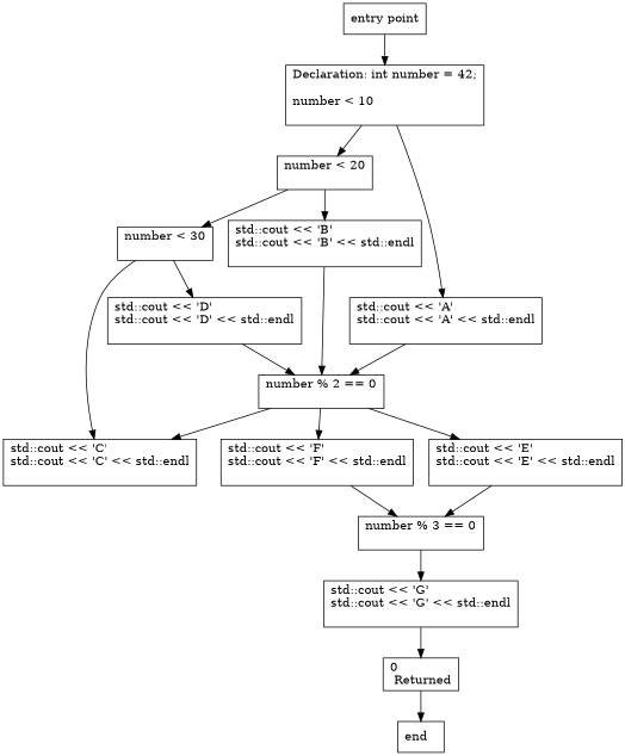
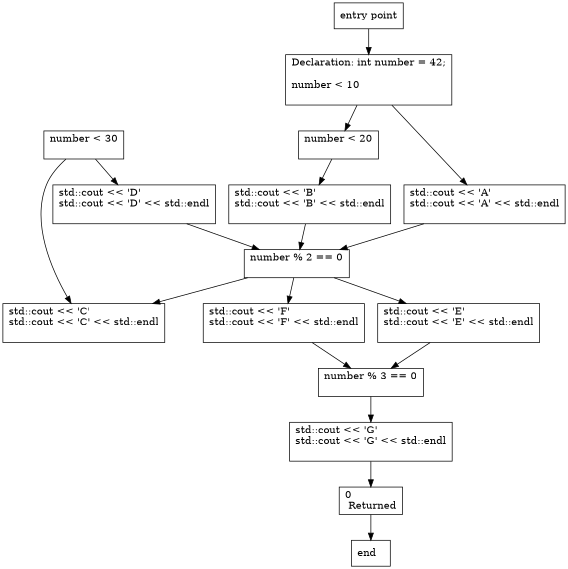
  digraph {
    node [shape=rectangle]
    n1 [label="end\l"]
    n2 [label="0\l Returned\l"]
    n3 [label="std::cout << 'G'\lstd::cout << 'G' << std::endl\l\l"]
    n4 [label="number % 3 == 0\l\l"]
    n5 [label="std::cout << 'F'\lstd::cout << 'F' << std::endl\l\l"]
    n6 [label="std::cout << 'E'\lstd::cout << 'E' << std::endl\l\l"]
    n7 [label="number % 2 == 0\l\l"]
    n8 [label="std::cout << 'C'\lstd::cout << 'C' << std::endl\l\l"]
    n9 [label="std::cout << 'D'\lstd::cout << 'D' << std::endl\l\l"]
    n10 [label="number < 30\l\l"]
    n11 [label="std::cout << 'B'\lstd::cout << 'B' << std::endl\l\l"]
    n12 [label="number < 20\l\l"]
    n13 [label="std::cout << 'A'\lstd::cout << 'A' << std::endl\l\l"]
    n14 [label="Declaration: int number = 42;\n\lnumber < 10\l\l"]
    n15 [label="entry point\l"]
    n2 -> n1
    n3 -> n2
    n4 -> n3
    n5 -> n4
    n6 -> n4
    n7 -> n5
    n7 -> n6
    n7 -> n8
    n9 -> n7
    n10 -> n8
    n10 -> n9
    n11 -> n7
-   n12 -> n10
    n12 -> n11
    n13 -> n7
    n14 -> n12
    n14 -> n13
    n15 -> n14
  }
